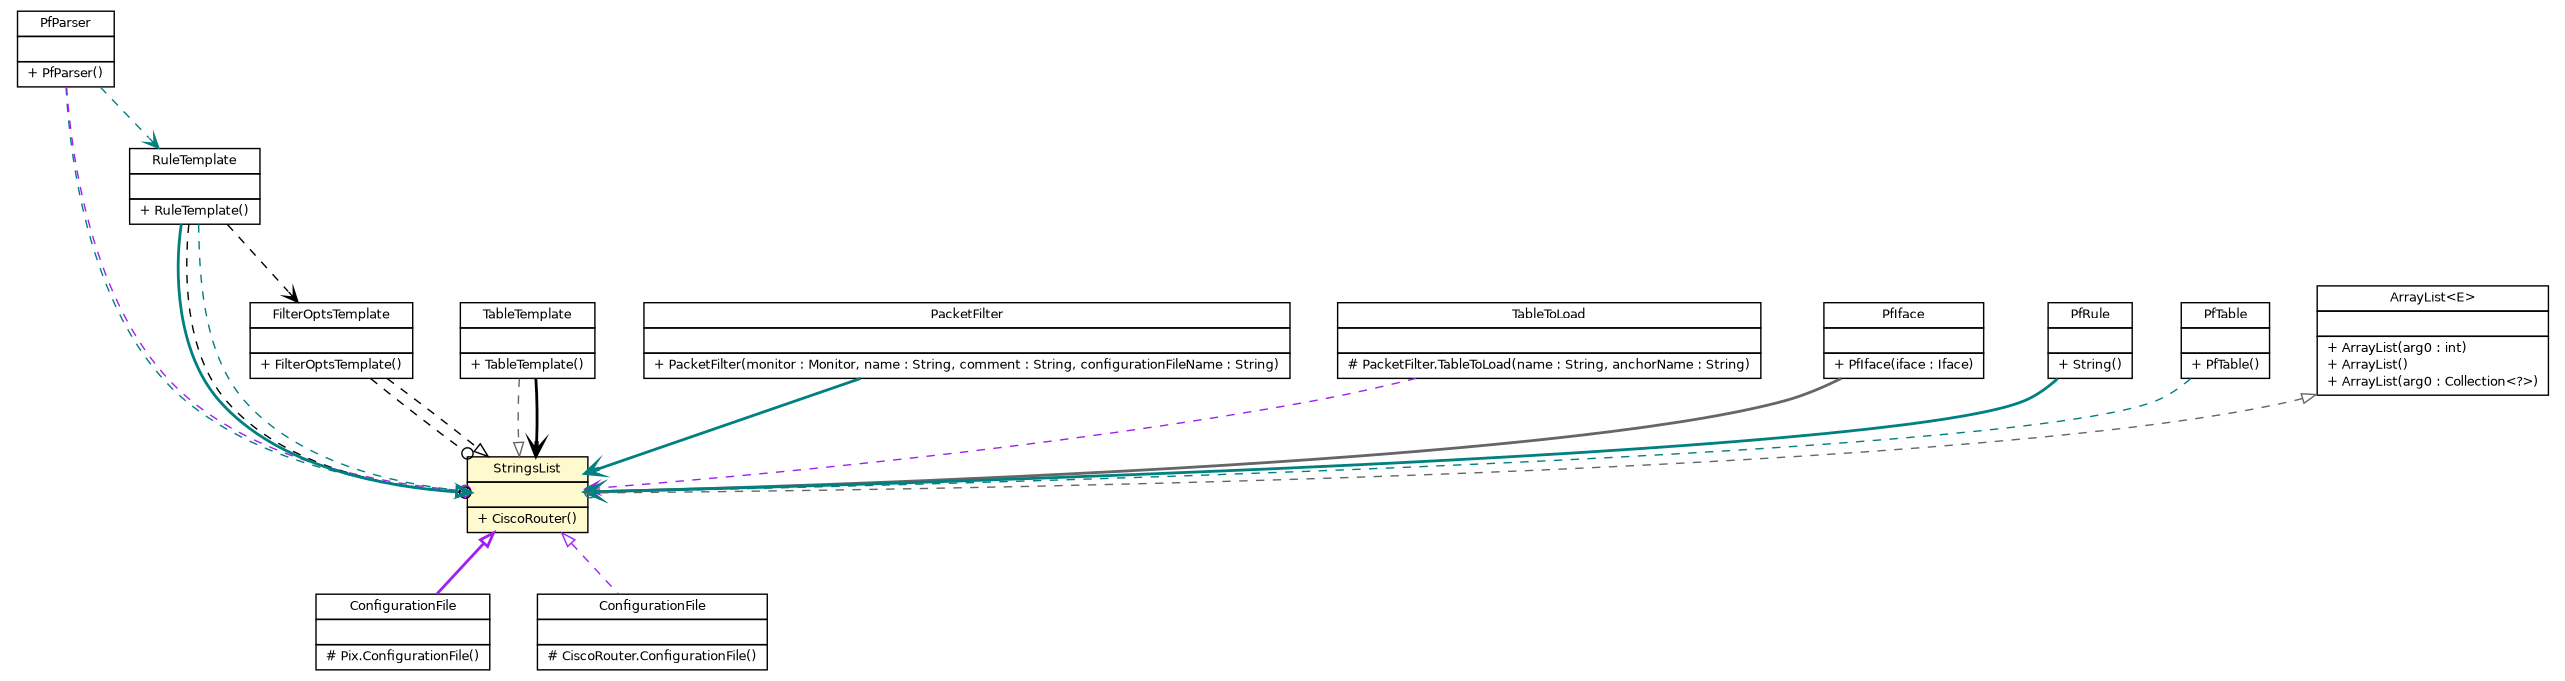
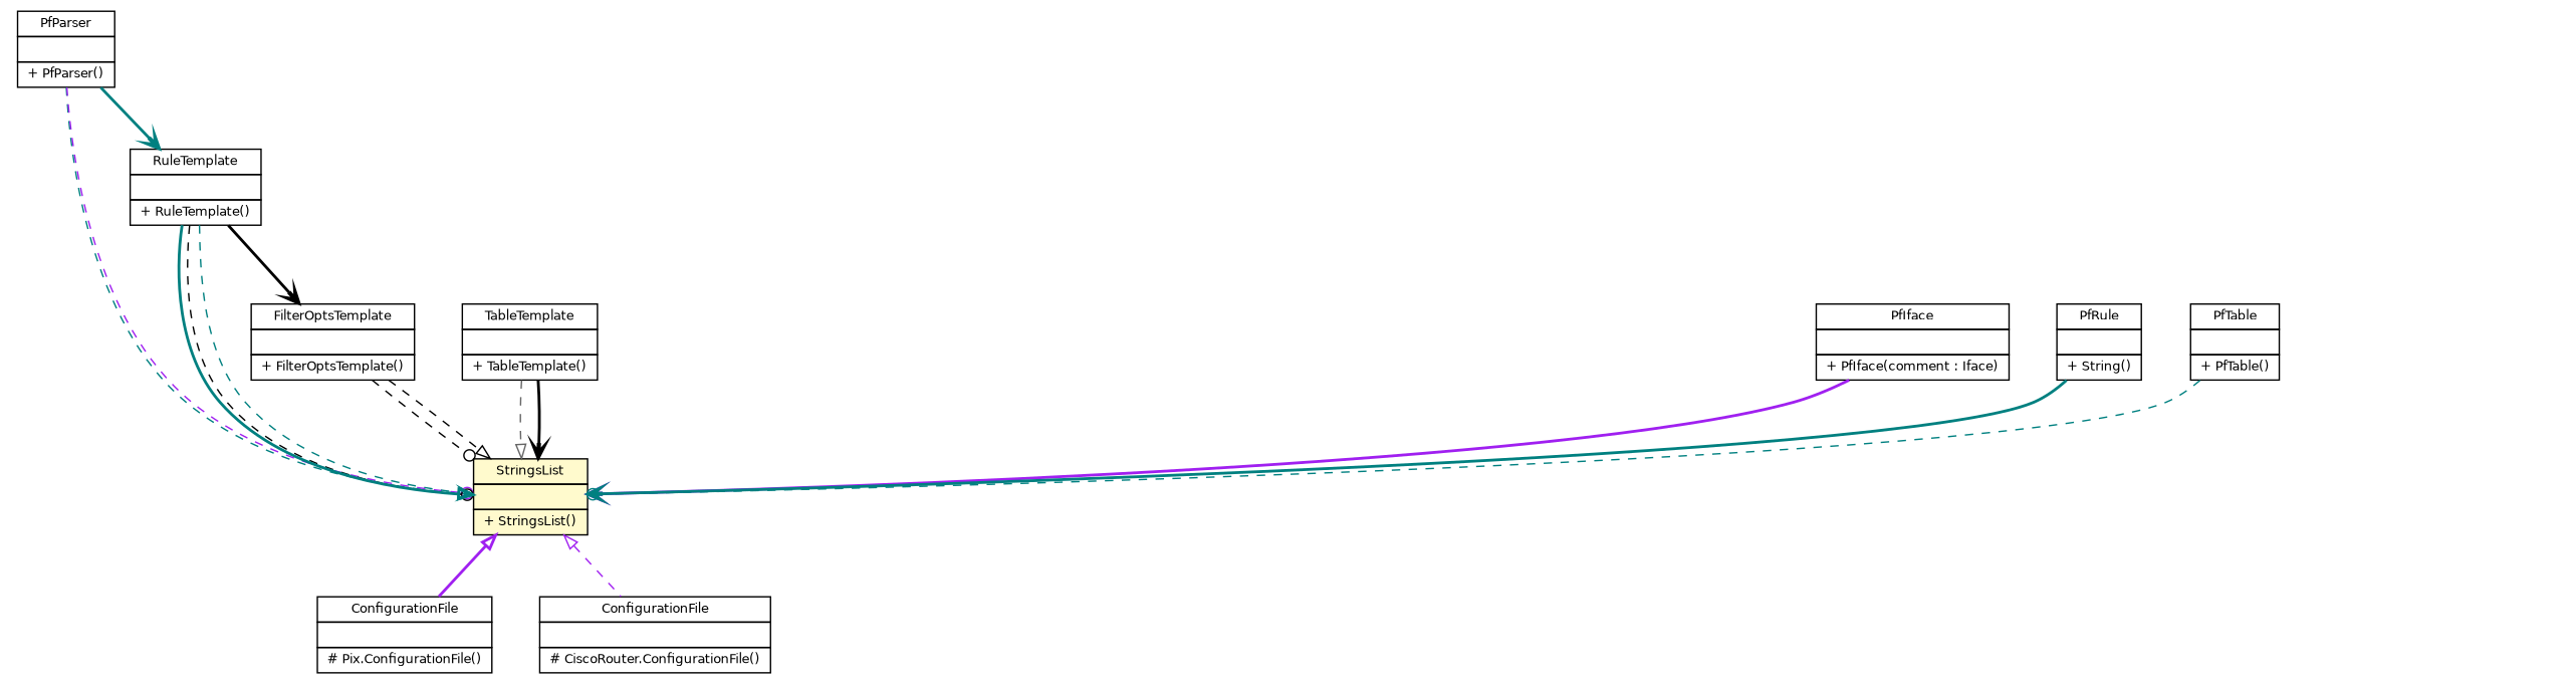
  digraph {
    node [fontcolor=black fontname=Helvetica fontsize=9.0 shape=plaintext]
    edge [color=teal fontname=Helvetica fontsize=10.0 headport=p labelfontname=Helvetica labelfontsize=10 style=dashed tailport=p arrowhead=vee fontcolor=black]
-   n1 [label=<<table border="0" cellborder="1" cellspacing="0" cellpadding="2" port="p" bgcolor="lemonChiffon" href="./StringsList.html"> 		<tr><td><table border="0" cellspacing="0" cellpadding="1"> 			<tr><td> StringsList </td></tr> 		</table></td></tr> 		<tr><td><table border="0" cellspacing="0" cellpadding="1"> 			<tr><td align="left">  </td></tr> 		</table></td></tr> 		<tr><td><table border="0" cellspacing="0" cellpadding="1"> 			<tr><td align="left"> + CiscoRouter() </td></tr> 		</table></td></tr> 		</table>>]
+   n1 [label=<<table border="0" cellborder="1" cellspacing="0" cellpadding="2" port="p" bgcolor="lemonChiffon" href="./StringsList.html"> 		<tr><td><table border="0" cellspacing="0" cellpadding="1"> 			<tr><td> StringsList </td></tr> 		</table></td></tr> 		<tr><td><table border="0" cellspacing="0" cellpadding="1"> 			<tr><td align="left">  </td></tr> 		</table></td></tr> 		<tr><td><table border="0" cellspacing="0" cellpadding="1"> 			<tr><td align="left"> + StringsList() </td></tr> 		</table></td></tr> 		</table>>]
    n2 [label=<<table border="0" cellborder="1" cellspacing="0" cellpadding="2" port="p" href="../../equipments/cisco/pix/Pix.ConfigurationFile.html"> 		<tr><td><table border="0" cellspacing="0" cellpadding="1"> 			<tr><td> ConfigurationFile </td></tr> 		</table></td></tr> 		<tr><td><table border="0" cellspacing="0" cellpadding="1"> 			<tr><td align="left">  </td></tr> 		</table></td></tr> 		<tr><td><table border="0" cellspacing="0" cellpadding="1"> 			<tr><td align="left"> # Pix.ConfigurationFile() </td></tr> 		</table></td></tr> 		</table>>]
    n3 [label=<<table border="0" cellborder="1" cellspacing="0" cellpadding="2" port="p" href="../../equipments/cisco/router/CiscoRouter.ConfigurationFile.html"> 		<tr><td><table border="0" cellspacing="0" cellpadding="1"> 			<tr><td> ConfigurationFile </td></tr> 		</table></td></tr> 		<tr><td><table border="0" cellspacing="0" cellpadding="1"> 			<tr><td align="left">  </td></tr> 		</table></td></tr> 		<tr><td><table border="0" cellspacing="0" cellpadding="1"> 			<tr><td align="left"> # CiscoRouter.ConfigurationFile() </td></tr> 		</table></td></tr> 		</table>>]
    n4 [label=<<table border="0" cellborder="1" cellspacing="0" cellpadding="2" port="p" href="../../equipments/openbsd/PfParser.html"> 		<tr><td><table border="0" cellspacing="0" cellpadding="1"> 			<tr><td> PfParser </td></tr> 		</table></td></tr> 		<tr><td><table border="0" cellspacing="0" cellpadding="1"> 			<tr><td align="left">  </td></tr> 		</table></td></tr> 		<tr><td><table border="0" cellspacing="0" cellpadding="1"> 			<tr><td align="left"> + PfParser() </td></tr> 		</table></td></tr> 		</table>>]
    n5 [label=<<table border="0" cellborder="1" cellspacing="0" cellpadding="2" port="p" href="../../equipments/openbsd/RuleTemplate.html"> 		<tr><td><table border="0" cellspacing="0" cellpadding="1"> 			<tr><td> RuleTemplate </td></tr> 		</table></td></tr> 		<tr><td><table border="0" cellspacing="0" cellpadding="1"> 			<tr><td align="left">  </td></tr> 		</table></td></tr> 		<tr><td><table border="0" cellspacing="0" cellpadding="1"> 			<tr><td align="left"> + RuleTemplate() </td></tr> 		</table></td></tr> 		</table>>]
    n6 [label=<<table border="0" cellborder="1" cellspacing="0" cellpadding="2" port="p" href="../../equipments/openbsd/FilterOptsTemplate.html"> 		<tr><td><table border="0" cellspacing="0" cellpadding="1"> 			<tr><td> FilterOptsTemplate </td></tr> 		</table></td></tr> 		<tr><td><table border="0" cellspacing="0" cellpadding="1"> 			<tr><td align="left">  </td></tr> 		</table></td></tr> 		<tr><td><table border="0" cellspacing="0" cellpadding="1"> 			<tr><td align="left"> + FilterOptsTemplate() </td></tr> 		</table></td></tr> 		</table>>]
    n7 [label=<<table border="0" cellborder="1" cellspacing="0" cellpadding="2" port="p" href="../../equipments/openbsd/TableTemplate.html"> 		<tr><td><table border="0" cellspacing="0" cellpadding="1"> 			<tr><td> TableTemplate </td></tr> 		</table></td></tr> 		<tr><td><table border="0" cellspacing="0" cellpadding="1"> 			<tr><td align="left">  </td></tr> 		</table></td></tr> 		<tr><td><table border="0" cellspacing="0" cellpadding="1"> 			<tr><td align="left"> + TableTemplate() </td></tr> 		</table></td></tr> 		</table>>]
-   n8 [label=<<table border="0" cellborder="1" cellspacing="0" cellpadding="2" port="p" href="../../equipments/openbsd/PacketFilter.html"> 		<tr><td><table border="0" cellspacing="0" cellpadding="1"> 			<tr><td> PacketFilter </td></tr> 		</table></td></tr> 		<tr><td><table border="0" cellspacing="0" cellpadding="1"> 			<tr><td align="left">  </td></tr> 		</table></td></tr> 		<tr><td><table border="0" cellspacing="0" cellpadding="1"> 			<tr><td align="left"> + PacketFilter(monitor : Monitor, name : String, comment : String, configurationFileName : String) </td></tr> 		</table></td></tr> 		</table>>]
-   n9 [label=<<table border="0" cellborder="1" cellspacing="0" cellpadding="2" port="p" href="../../equipments/openbsd/PacketFilter.TableToLoad.html"> 		<tr><td><table border="0" cellspacing="0" cellpadding="1"> 			<tr><td> TableToLoad </td></tr> 		</table></td></tr> 		<tr><td><table border="0" cellspacing="0" cellpadding="1"> 			<tr><td align="left">  </td></tr> 		</table></td></tr> 		<tr><td><table border="0" cellspacing="0" cellpadding="1"> 			<tr><td align="left"> # PacketFilter.TableToLoad(name : String, anchorName : String) </td></tr> 		</table></td></tr> 		</table>>]
-   n10 [label=<<table border="0" cellborder="1" cellspacing="0" cellpadding="2" port="p" href="../../equipments/openbsd/PfIface.html"> 		<tr><td><table border="0" cellspacing="0" cellpadding="1"> 			<tr><td> PfIface </td></tr> 		</table></td></tr> 		<tr><td><table border="0" cellspacing="0" cellpadding="1"> 			<tr><td align="left">  </td></tr> 		</table></td></tr> 		<tr><td><table border="0" cellspacing="0" cellpadding="1"> 			<tr><td align="left"> + PfIface(iface : Iface) </td></tr> 		</table></td></tr> 		</table>>]
+   n10 [label=<<table border="0" cellborder="1" cellspacing="0" cellpadding="2" port="p" href="../../equipments/openbsd/PfIface.html"> 		<tr><td><table border="0" cellspacing="0" cellpadding="1"> 			<tr><td> PfIface </td></tr> 		</table></td></tr> 		<tr><td><table border="0" cellspacing="0" cellpadding="1"> 			<tr><td align="left">  </td></tr> 		</table></td></tr> 		<tr><td><table border="0" cellspacing="0" cellpadding="1"> 			<tr><td align="left"> + PfIface(comment : Iface) </td></tr> 		</table></td></tr> 		</table>>]
    n11 [label=<<table border="0" cellborder="1" cellspacing="0" cellpadding="2" port="p" href="../../equipments/openbsd/PfRule.html"> 		<tr><td><table border="0" cellspacing="0" cellpadding="1"> 			<tr><td> PfRule </td></tr> 		</table></td></tr> 		<tr><td><table border="0" cellspacing="0" cellpadding="1"> 			<tr><td align="left">  </td></tr> 		</table></td></tr> 		<tr><td><table border="0" cellspacing="0" cellpadding="1"> 			<tr><td align="left"> + String() </td></tr> 		</table></td></tr> 		</table>>]
    n12 [label=<<table border="0" cellborder="1" cellspacing="0" cellpadding="2" port="p" href="../../equipments/openbsd/PfTable.html"> 		<tr><td><table border="0" cellspacing="0" cellpadding="1"> 			<tr><td> PfTable </td></tr> 		</table></td></tr> 		<tr><td><table border="0" cellspacing="0" cellpadding="1"> 			<tr><td align="left">  </td></tr> 		</table></td></tr> 		<tr><td><table border="0" cellspacing="0" cellpadding="1"> 			<tr><td align="left"> + PfTable() </td></tr> 		</table></td></tr> 		</table>>]
-   n13 [label=<<table border="0" cellborder="1" cellspacing="0" cellpadding="2" port="p" href="http://java.sun.com/j2se/1.4.2/docs/api/java/util/ArrayList.html"> 		<tr><td><table border="0" cellspacing="0" cellpadding="1"> 			<tr><td> ArrayList&lt;E&gt; </td></tr> 		</table></td></tr> 		<tr><td><table border="0" cellspacing="0" cellpadding="1"> 			<tr><td align="left">  </td></tr> 		</table></td></tr> 		<tr><td><table border="0" cellspacing="0" cellpadding="1"> 			<tr><td align="left"> + ArrayList(arg0 : int) </td></tr> 			<tr><td align="left"> + ArrayList() </td></tr> 			<tr><td align="left"> + ArrayList(arg0 : Collection&lt;?&gt;) </td></tr> 		</table></td></tr> 		</table>>]
    n1 -> n2 [arrowtail=empty color=purple dir=back fontsize=10 style=bold arrowhead="" fontcolor=""]
    n1 -> n3 [arrowtail=empty color=purple dir=back fontsize=10 arrowhead="" fontcolor=""]
    n4 -> n1
    n4 -> n1 [arrowhead=odot color=purple]
-   n4 -> n5
+   n4 -> n5 [style=bold]
    n5 -> n1 [arrowhead=odot color=black]
    n5 -> n1 [arrowhead=onormal style=bold]
    n5 -> n1 [arrowhead=onormal]
-   n5 -> n6 [color=black]
+   n5 -> n6 [color=black style=bold]
    n6 -> n1 [arrowhead=odot color=black]
    n6 -> n1 [arrowhead=onormal color=black]
    n7 -> n1 [arrowhead=onormal color=gray40]
    n7 -> n1 [color=black style=bold]
-   n8 -> n1 [style=bold]
-   n9 -> n1 [color=purple]
-   n10 -> n1 [color=gray40 style=bold]
+   n10 -> n1 [color=purple style=bold]
    n11 -> n1 [style=bold]
    n12 -> n1 [arrowhead=odot]
-   n13 -> n1 [arrowtail=empty color=gray40 dir=back fontsize=10 arrowhead="" fontcolor=""]
  }
